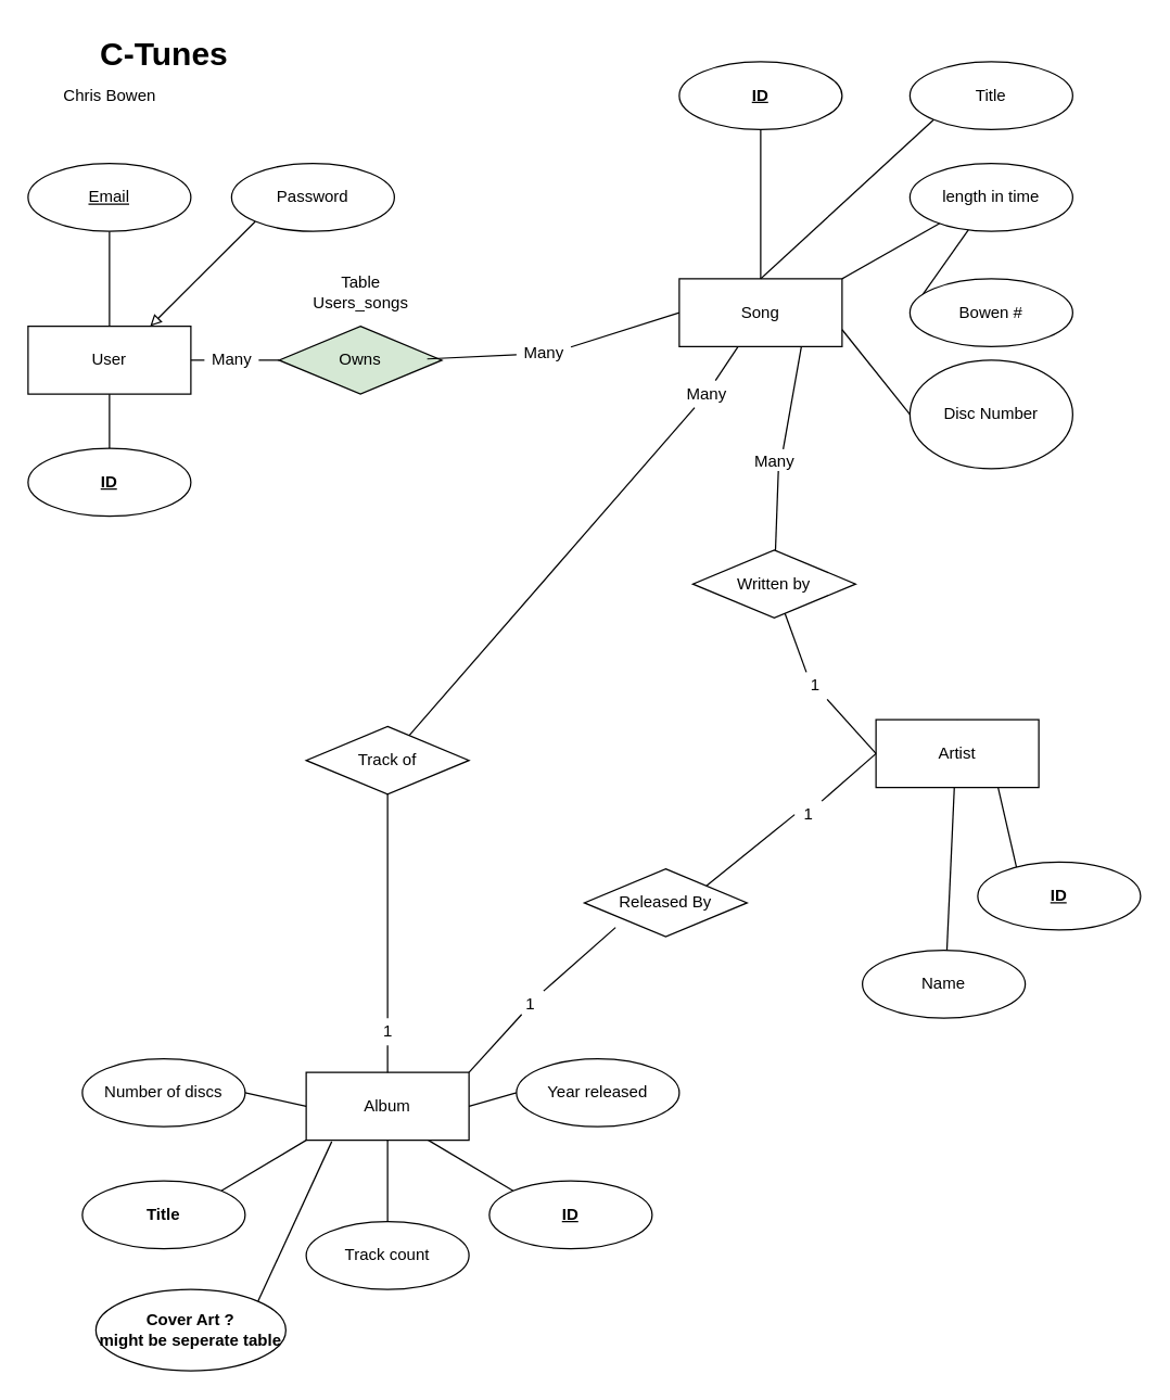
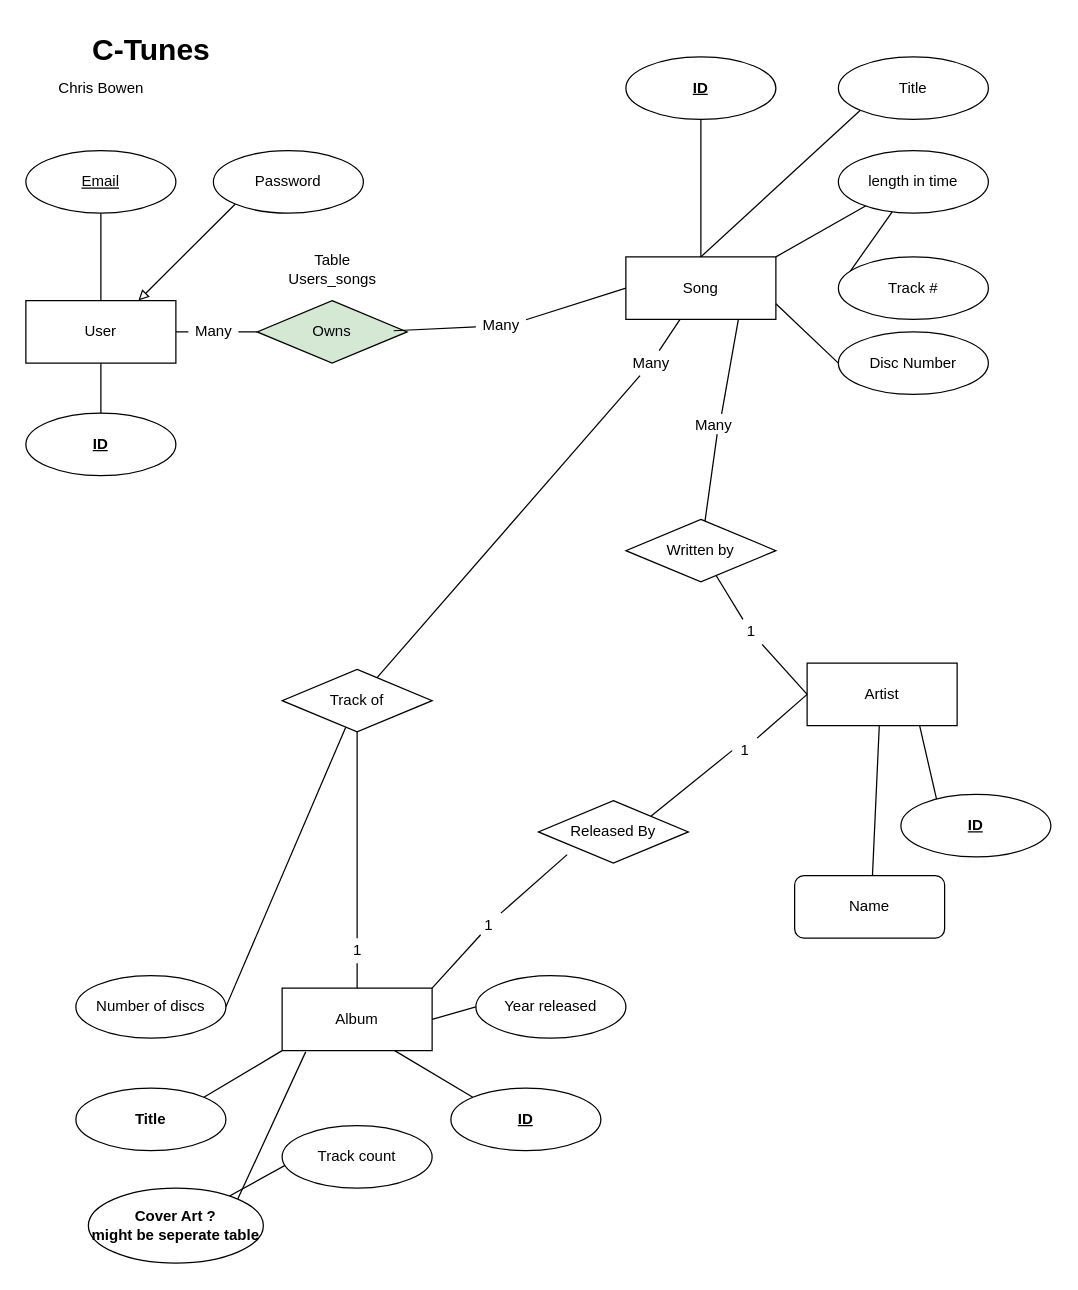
  <mxCell id="0" />
  <mxCell id="1" parent="0" />
  <mxCell id="2" value="C-Tunes" style="text;strokeColor=none;fillColor=none;html=1;fontSize=24;fontStyle=1;verticalAlign=middle;align=center;" parent="1" vertex="1"><mxGeometry x="70" width="100" height="40" as="geometry" y="20" /></mxCell>
  <mxCell id="3" value="" style="edgeStyle=none;html=1;endArrow=none;endFill=0;startArrow=none;" parent="1" source="55" target="22" edge="1"><mxGeometry relative="1" as="geometry" /></mxCell>
  <mxCell id="4" value="Song" style="rounded=0;whiteSpace=wrap;html=1;" parent="1" vertex="1"><mxGeometry x="500" y="205" width="120" height="50" as="geometry" /></mxCell>
  <mxCell id="5" style="edgeStyle=none;html=1;exitX=0.219;exitY=0.834;exitDx=0;exitDy=0;endArrow=none;endFill=0;entryX=1;entryY=0;entryDx=0;entryDy=0;exitPerimeter=0;" parent="1" source="6" edge="1" target="4"><mxGeometry relative="1" as="geometry"><mxPoint x="625" y="205" as="targetPoint" /></mxGeometry></mxCell>
  <mxCell id="6" value="length in time" style="ellipse;whiteSpace=wrap;html=1;" parent="1" vertex="1"><mxGeometry x="670" y="120" width="120" height="50" as="geometry" /></mxCell>
  <mxCell id="7" style="edgeStyle=none;html=1;entryX=0.75;entryY=1;entryDx=0;entryDy=0;endArrow=none;endFill=0;startArrow=none;exitX=0.665;exitY=0.029;exitDx=0;exitDy=0;exitPerimeter=0;" parent="1" source="53" target="4" edge="1"><mxGeometry relative="1" as="geometry"><mxPoint x="611.6" y="315.3" as="sourcePoint" /></mxGeometry></mxCell>
- <mxCell id="8" value="Written by" style="rhombus;whiteSpace=wrap;html=1;" parent="1" vertex="1"><mxGeometry x="510" y="405" width="120" height="50" as="geometry" /></mxCell>
+ <mxCell id="8" value="Written by" style="rhombus;whiteSpace=wrap;html=1;" parent="1" vertex="1"><mxGeometry x="500" y="415" width="120" height="50" as="geometry" /></mxCell>
  <mxCell id="9" style="edgeStyle=none;html=1;exitX=1;exitY=0;exitDx=0;exitDy=0;entryX=0.192;entryY=0.864;entryDx=0;entryDy=0;endArrow=none;endFill=0;entryPerimeter=0;startArrow=none;" parent="1" source="59" target="27" edge="1"><mxGeometry relative="1" as="geometry" /></mxCell>
  <mxCell id="10" value="Album" style="rounded=0;whiteSpace=wrap;html=1;" parent="1" vertex="1"><mxGeometry x="225" y="790" width="120" height="50" as="geometry" /></mxCell>
  <mxCell id="11" style="edgeStyle=none;html=1;exitX=0;exitY=1;exitDx=0;exitDy=0;entryX=0.5;entryY=0;entryDx=0;entryDy=0;endArrow=none;endFill=0;" parent="1" source="12" target="4" edge="1"><mxGeometry relative="1" as="geometry" /></mxCell>
  <mxCell id="12" value="Title" style="ellipse;whiteSpace=wrap;html=1;" parent="1" vertex="1"><mxGeometry x="670" y="45" width="120" height="50" as="geometry" /></mxCell>
- <mxCell id="13" style="edgeStyle=none;html=1;exitX=0.5;exitY=0;exitDx=0;exitDy=0;endArrow=none;endFill=0;" parent="1" source="14" target="10" edge="1"><mxGeometry relative="1" as="geometry" /></mxCell>
+ <mxCell id="13" style="edgeStyle=none;html=1;exitX=0.5;exitY=0;exitDx=0;exitDy=0;endArrow=none;endFill=0;" parent="1" source="14" target="31" edge="1"><mxGeometry relative="1" as="geometry" /></mxCell>
  <mxCell id="14" value="Track count" style="ellipse;whiteSpace=wrap;html=1;" parent="1" vertex="1"><mxGeometry x="225" y="900" width="120" height="50" as="geometry" /></mxCell>
  <mxCell id="15" style="edgeStyle=none;html=1;exitX=1;exitY=0;exitDx=0;exitDy=0;entryX=0;entryY=1;entryDx=0;entryDy=0;endArrow=none;endFill=0;" parent="1" source="16" target="10" edge="1"><mxGeometry relative="1" as="geometry" /></mxCell>
  <mxCell id="16" value="Title" style="ellipse;whiteSpace=wrap;html=1;fontStyle=1" parent="1" vertex="1"><mxGeometry x="60" y="870" width="120" height="50" as="geometry" /></mxCell>
- <mxCell id="17" style="edgeStyle=none;html=1;exitX=1;exitY=0.5;exitDx=0;exitDy=0;entryX=0;entryY=0.5;entryDx=0;entryDy=0;endArrow=none;endFill=0;" parent="1" source="18" target="10" edge="1"><mxGeometry relative="1" as="geometry" /></mxCell>
+ <mxCell id="17" style="edgeStyle=none;html=1;exitX=1;exitY=0.5;exitDx=0;exitDy=0;endArrow=none;endFill=0;" parent="1" source="18" target="22" edge="1"><mxGeometry relative="1" as="geometry" /></mxCell>
  <mxCell id="18" value="Number of discs" style="ellipse;whiteSpace=wrap;html=1;" parent="1" vertex="1"><mxGeometry x="60" y="780" width="120" height="50" as="geometry" /></mxCell>
  <mxCell id="19" style="edgeStyle=none;html=1;exitX=0;exitY=0.5;exitDx=0;exitDy=0;entryX=1;entryY=0.5;entryDx=0;entryDy=0;endArrow=none;endFill=0;" parent="1" source="20" target="10" edge="1"><mxGeometry relative="1" as="geometry" /></mxCell>
  <mxCell id="20" value="Year released" style="ellipse;whiteSpace=wrap;html=1;" parent="1" vertex="1"><mxGeometry x="380" y="780" width="120" height="50" as="geometry" /></mxCell>
  <mxCell id="21" style="edgeStyle=none;html=1;exitX=0.5;exitY=1;exitDx=0;exitDy=0;entryX=0.5;entryY=0;entryDx=0;entryDy=0;endArrow=none;endFill=0;startArrow=none;" parent="1" source="61" target="10" edge="1"><mxGeometry relative="1" as="geometry" /></mxCell>
  <mxCell id="22" value="Track of" style="rhombus;whiteSpace=wrap;html=1;" parent="1" vertex="1"><mxGeometry x="225" y="535" width="120" height="50" as="geometry" /></mxCell>
  <mxCell id="23" style="edgeStyle=none;html=1;exitX=0.182;exitY=0;exitDx=0;exitDy=0;endArrow=none;endFill=0;startArrow=none;exitPerimeter=0;" parent="1" source="57" target="8" edge="1"><mxGeometry relative="1" as="geometry" /></mxCell>
  <mxCell id="24" style="edgeStyle=none;html=1;exitX=0.5;exitY=0;exitDx=0;exitDy=0;entryX=0.5;entryY=1;entryDx=0;entryDy=0;endArrow=none;endFill=0;" parent="1" source="25" target="28" edge="1"><mxGeometry relative="1" as="geometry" /></mxCell>
  <mxCell id="25" value="Artist" style="rounded=0;whiteSpace=wrap;html=1;" parent="1" vertex="1"><mxGeometry x="645" y="530" width="120" height="50" as="geometry" /></mxCell>
  <mxCell id="26" style="edgeStyle=none;html=1;exitX=1;exitY=0;exitDx=0;exitDy=0;entryX=0;entryY=0.5;entryDx=0;entryDy=0;endArrow=none;endFill=0;startArrow=none;" parent="1" source="51" target="25" edge="1"><mxGeometry relative="1" as="geometry" /></mxCell>
  <mxCell id="27" value="Released By" style="rhombus;whiteSpace=wrap;html=1;" parent="1" vertex="1"><mxGeometry x="430" y="640" width="120" height="50" as="geometry" /></mxCell>
- <mxCell id="28" value="Name" style="ellipse;whiteSpace=wrap;html=1;" parent="1" vertex="1"><mxGeometry x="635" y="700" width="120" height="50" as="geometry" /></mxCell>
+ <mxCell id="28" value="Name" style="whiteSpace=wrap;html=1;rounded=1;" parent="1" vertex="1"><mxGeometry x="635" y="700" width="120" height="50" as="geometry" /></mxCell>
  <mxCell id="29" value="Chris Bowen" style="text;html=1;align=center;verticalAlign=middle;resizable=0;points=[];autosize=1;strokeColor=none;fillColor=none;" parent="1" vertex="1"><mxGeometry x="40" y="60" width="80" height="20" as="geometry" /></mxCell>
  <mxCell id="30" style="edgeStyle=none;html=1;exitX=1;exitY=0;exitDx=0;exitDy=0;entryX=0.157;entryY=1.02;entryDx=0;entryDy=0;entryPerimeter=0;endArrow=none;endFill=0;" parent="1" source="31" target="10" edge="1"><mxGeometry relative="1" as="geometry" /></mxCell>
  <mxCell id="31" value="Cover Art ?&lt;br&gt;might be seperate table" style="ellipse;whiteSpace=wrap;html=1;fontStyle=1" parent="1" vertex="1"><mxGeometry x="70" y="950" width="140" height="60" as="geometry" /></mxCell>
  <mxCell id="32" style="edgeStyle=none;html=1;exitX=1;exitY=0.5;exitDx=0;exitDy=0;entryX=0;entryY=0.5;entryDx=0;entryDy=0;endArrow=none;endFill=0;startArrow=none;" parent="1" source="65" target="35" edge="1"><mxGeometry relative="1" as="geometry" /></mxCell>
  <mxCell id="33" value="User" style="rounded=0;whiteSpace=wrap;html=1;" parent="1" vertex="1"><mxGeometry y="240" width="120" height="50" as="geometry" x="20" /></mxCell>
  <mxCell id="34" style="edgeStyle=none;html=1;exitX=1.003;exitY=0.265;exitDx=0;exitDy=0;entryX=0;entryY=0.5;entryDx=0;entryDy=0;endArrow=none;endFill=0;startArrow=none;exitPerimeter=0;" parent="1" source="63" target="4" edge="1"><mxGeometry relative="1" as="geometry"><mxPoint x="475" y="230" as="sourcePoint" /></mxGeometry></mxCell>
  <mxCell id="35" value="Owns" style="rhombus;whiteSpace=wrap;html=1;fillColor=#d5e8d4;" parent="1" vertex="1"><mxGeometry x="205" y="240" width="120" height="50" as="geometry" /></mxCell>
  <mxCell id="36" style="edgeStyle=none;html=1;exitX=0;exitY=1;exitDx=0;exitDy=0;entryX=0.75;entryY=0;entryDx=0;entryDy=0;endArrow=block;endFill=0;" parent="1" source="37" target="33" edge="1"><mxGeometry relative="1" as="geometry" /></mxCell>
  <mxCell id="37" value="Password" style="ellipse;whiteSpace=wrap;html=1;" parent="1" vertex="1"><mxGeometry x="170" y="120" width="120" height="50" as="geometry" /></mxCell>
  <mxCell id="38" style="edgeStyle=none;html=1;exitX=0.5;exitY=1;exitDx=0;exitDy=0;entryX=0.5;entryY=0;entryDx=0;entryDy=0;endArrow=none;endFill=0;" parent="1" source="39" target="33" edge="1"><mxGeometry relative="1" as="geometry" /></mxCell>
  <mxCell id="39" value="&lt;u&gt;Email&lt;/u&gt;" style="ellipse;whiteSpace=wrap;html=1;" parent="1" vertex="1"><mxGeometry y="120" width="120" height="50" as="geometry" x="20" /></mxCell>
  <mxCell id="40" style="edgeStyle=none;html=1;exitX=0.5;exitY=0;exitDx=0;exitDy=0;endArrow=none;endFill=0;" parent="1" source="41" target="33" edge="1"><mxGeometry relative="1" as="geometry" /></mxCell>
  <mxCell id="41" value="&lt;u&gt;&lt;b&gt;ID&lt;/b&gt;&lt;/u&gt;" style="ellipse;whiteSpace=wrap;html=1;" parent="1" vertex="1"><mxGeometry y="330" width="120" height="50" as="geometry" x="20" /></mxCell>
  <mxCell id="42" style="edgeStyle=none;html=1;exitX=0;exitY=0;exitDx=0;exitDy=0;entryX=0.75;entryY=1;entryDx=0;entryDy=0;endArrow=none;endFill=0;" parent="1" source="43" target="10" edge="1"><mxGeometry relative="1" as="geometry" /></mxCell>
  <mxCell id="43" value="&lt;u&gt;&lt;b&gt;ID&lt;/b&gt;&lt;/u&gt;" style="ellipse;whiteSpace=wrap;html=1;" parent="1" vertex="1"><mxGeometry x="360" y="870" width="120" height="50" as="geometry" /></mxCell>
  <mxCell id="44" style="edgeStyle=none;html=1;exitX=0.5;exitY=1;exitDx=0;exitDy=0;entryX=0.5;entryY=0;entryDx=0;entryDy=0;endArrow=none;endFill=0;" parent="1" source="45" target="4" edge="1"><mxGeometry relative="1" as="geometry" /></mxCell>
  <mxCell id="45" value="&lt;u&gt;&lt;b&gt;ID&lt;/b&gt;&lt;/u&gt;" style="ellipse;whiteSpace=wrap;html=1;" parent="1" vertex="1"><mxGeometry x="500" y="45" width="120" height="50" as="geometry" /></mxCell>
  <mxCell id="46" style="edgeStyle=none;html=1;exitX=0.323;exitY=0.964;exitDx=0;exitDy=0;entryX=0.75;entryY=1;entryDx=0;entryDy=0;endArrow=none;endFill=0;exitPerimeter=0;" parent="1" source="47" target="25" edge="1"><mxGeometry relative="1" as="geometry" /></mxCell>
  <mxCell id="47" value="&lt;u&gt;&lt;b&gt;ID&lt;/b&gt;&lt;/u&gt;" style="ellipse;whiteSpace=wrap;html=1;" parent="1" vertex="1"><mxGeometry x="720" y="635" width="120" height="50" as="geometry" /></mxCell>
  <mxCell id="48" style="edgeStyle=none;html=1;exitX=0;exitY=0.5;exitDx=0;exitDy=0;endArrow=none;endFill=0;" parent="1" source="49" target="6" edge="1"><mxGeometry relative="1" as="geometry" /></mxCell>
- <mxCell id="49" value="Bowen #" style="ellipse;whiteSpace=wrap;html=1;" parent="1" vertex="1"><mxGeometry x="670" y="205" width="120" height="50" as="geometry" /></mxCell>
+ <mxCell id="49" value="Track #" style="ellipse;whiteSpace=wrap;html=1;" parent="1" vertex="1"><mxGeometry x="670" y="205" width="120" height="50" as="geometry" /></mxCell>
  <mxCell id="50" value="Table&lt;br&gt;Users_songs" style="text;html=1;align=center;verticalAlign=middle;resizable=0;points=[];autosize=1;strokeColor=none;fillColor=none;" vertex="1" parent="1"><mxGeometry x="220" y="200" width="90" height="30" as="geometry" /></mxCell>
  <mxCell id="51" value="1" style="text;html=1;align=center;verticalAlign=middle;resizable=0;points=[];autosize=1;strokeColor=none;fillColor=none;" parent="1" vertex="1"><mxGeometry x="585" y="590" width="20" height="20" as="geometry" /></mxCell>
  <mxCell id="52" value="" style="edgeStyle=none;html=1;exitX=1;exitY=0;exitDx=0;exitDy=0;entryX=0;entryY=0.5;entryDx=0;entryDy=0;endArrow=none;endFill=0;" edge="1" parent="1" source="27" target="51"><mxGeometry relative="1" as="geometry"><mxPoint x="520" y="652.5" as="sourcePoint" /><mxPoint x="720" y="540" as="targetPoint" /></mxGeometry></mxCell>
  <mxCell id="53" value="Many" style="text;html=1;align=center;verticalAlign=middle;resizable=0;points=[];autosize=1;strokeColor=none;fillColor=none;" parent="1" vertex="1"><mxGeometry x="550" y="330" width="40" height="20" as="geometry" /></mxCell>
  <mxCell id="54" value="" style="edgeStyle=none;html=1;entryX=0.576;entryY=0.838;entryDx=0;entryDy=0;endArrow=none;endFill=0;entryPerimeter=0;" edge="1" parent="1" source="8" target="53"><mxGeometry relative="1" as="geometry"><mxPoint x="547.091" y="420.379" as="sourcePoint" /><mxPoint x="435" y="250" as="targetPoint" /></mxGeometry></mxCell>
  <mxCell id="55" value="Many" style="text;html=1;align=center;verticalAlign=middle;resizable=0;points=[];autosize=1;strokeColor=none;fillColor=none;" parent="1" vertex="1"><mxGeometry x="500" y="280" width="40" height="20" as="geometry" /></mxCell>
  <mxCell id="56" value="" style="edgeStyle=none;html=1;endArrow=none;endFill=0;" edge="1" parent="1" source="4" target="55"><mxGeometry relative="1" as="geometry"><mxPoint x="548.235" y="255" as="sourcePoint" /><mxPoint x="409.836" y="549.098" as="targetPoint" /></mxGeometry></mxCell>
  <mxCell id="57" value="1" style="text;html=1;align=center;verticalAlign=middle;resizable=0;points=[];autosize=1;strokeColor=none;fillColor=none;" parent="1" vertex="1"><mxGeometry x="590" y="495" width="20" height="20" as="geometry" /></mxCell>
  <mxCell id="58" value="" style="edgeStyle=none;html=1;exitX=0;exitY=0.5;exitDx=0;exitDy=0;endArrow=none;endFill=0;" edge="1" parent="1" source="25" target="57"><mxGeometry relative="1" as="geometry"><mxPoint x="635" y="555" as="sourcePoint" /><mxPoint x="558.433" y="444.403" as="targetPoint" /></mxGeometry></mxCell>
  <mxCell id="59" value="1" style="text;html=1;align=center;verticalAlign=middle;resizable=0;points=[];autosize=1;strokeColor=none;fillColor=none;" parent="1" vertex="1"><mxGeometry x="380" y="730" width="20" height="20" as="geometry" /></mxCell>
  <mxCell id="60" value="" style="edgeStyle=none;html=1;exitX=1;exitY=0;exitDx=0;exitDy=0;entryX=0.192;entryY=0.864;entryDx=0;entryDy=0;endArrow=none;endFill=0;entryPerimeter=0;" edge="1" parent="1" source="10" target="59"><mxGeometry relative="1" as="geometry"><mxPoint x="345" y="780" as="sourcePoint" /><mxPoint x="453.04" y="683.2" as="targetPoint" /></mxGeometry></mxCell>
  <mxCell id="61" value="1" style="text;html=1;align=center;verticalAlign=middle;resizable=0;points=[];autosize=1;strokeColor=none;fillColor=none;" parent="1" vertex="1"><mxGeometry x="275" y="750" width="20" height="20" as="geometry" /></mxCell>
  <mxCell id="62" value="" style="edgeStyle=none;html=1;exitX=0.5;exitY=1;exitDx=0;exitDy=0;entryX=0.5;entryY=0;entryDx=0;entryDy=0;endArrow=none;endFill=0;" edge="1" parent="1" source="22" target="61"><mxGeometry relative="1" as="geometry"><mxPoint x="285" y="585" as="sourcePoint" /><mxPoint x="285" y="790" as="targetPoint" /></mxGeometry></mxCell>
  <mxCell id="63" value="Many" style="text;html=1;align=center;verticalAlign=middle;resizable=0;points=[];autosize=1;strokeColor=none;fillColor=none;" parent="1" vertex="1"><mxGeometry x="380" y="250" width="40" height="20" as="geometry" /></mxCell>
  <mxCell id="64" value="" style="edgeStyle=none;html=1;exitX=0.91;exitY=0.482;exitDx=0;exitDy=0;endArrow=none;endFill=0;exitPerimeter=0;" edge="1" parent="1" source="35" target="63"><mxGeometry relative="1" as="geometry"><mxPoint x="440" y="245" as="sourcePoint" /><mxPoint x="500" y="200" as="targetPoint" /></mxGeometry></mxCell>
  <mxCell id="65" value="Many" style="text;html=1;align=center;verticalAlign=middle;resizable=0;points=[];autosize=1;strokeColor=none;fillColor=none;" parent="1" vertex="1"><mxGeometry x="150" y="255" width="40" height="20" as="geometry" /></mxCell>
  <mxCell id="66" value="" style="edgeStyle=none;html=1;exitX=1;exitY=0.5;exitDx=0;exitDy=0;entryX=0;entryY=0.5;entryDx=0;entryDy=0;endArrow=none;endFill=0;" edge="1" parent="1" source="33" target="65"><mxGeometry relative="1" as="geometry"><mxPoint x="140" y="265" as="sourcePoint" /><mxPoint x="205" y="265" as="targetPoint" /></mxGeometry></mxCell>
- <mxCell id="67" value="Disc Number" style="ellipse;whiteSpace=wrap;html=1;" vertex="1" parent="1"><mxGeometry x="670" y="265" width="120" height="80" as="geometry" /></mxCell>
+ <mxCell id="67" value="Disc Number" style="ellipse;whiteSpace=wrap;html=1;" vertex="1" parent="1"><mxGeometry x="670" y="265" width="120" height="50" as="geometry" /></mxCell>
  <mxCell id="68" style="edgeStyle=none;html=1;exitX=0;exitY=0.5;exitDx=0;exitDy=0;entryX=1;entryY=0.75;entryDx=0;entryDy=0;endArrow=none;endFill=0;" edge="1" parent="1" source="67" target="4"><mxGeometry relative="1" as="geometry"><mxPoint x="680" y="240" as="sourcePoint" /><mxPoint x="630" y="240" as="targetPoint" /></mxGeometry></mxCell>
